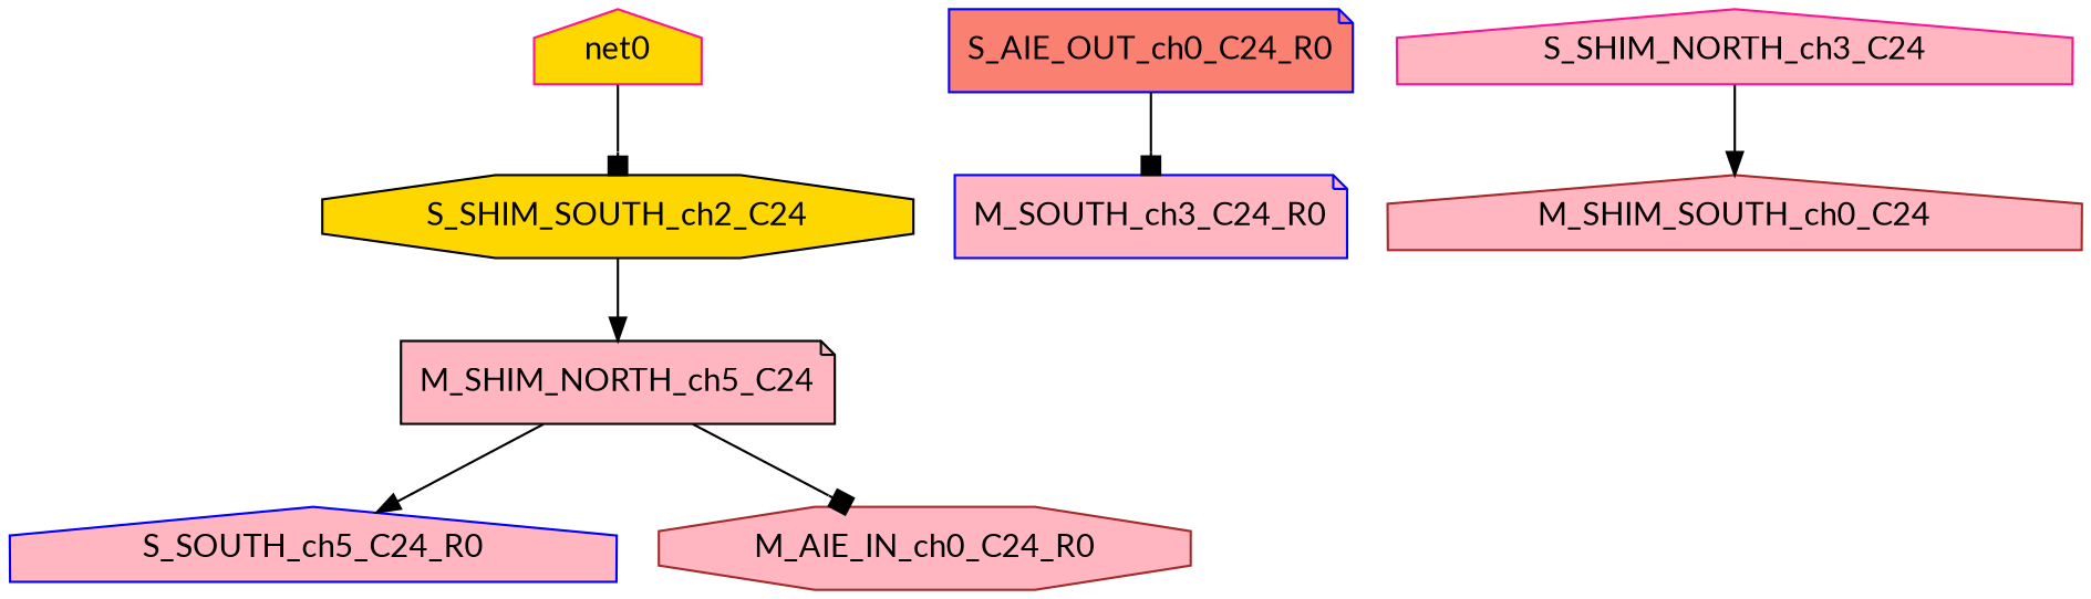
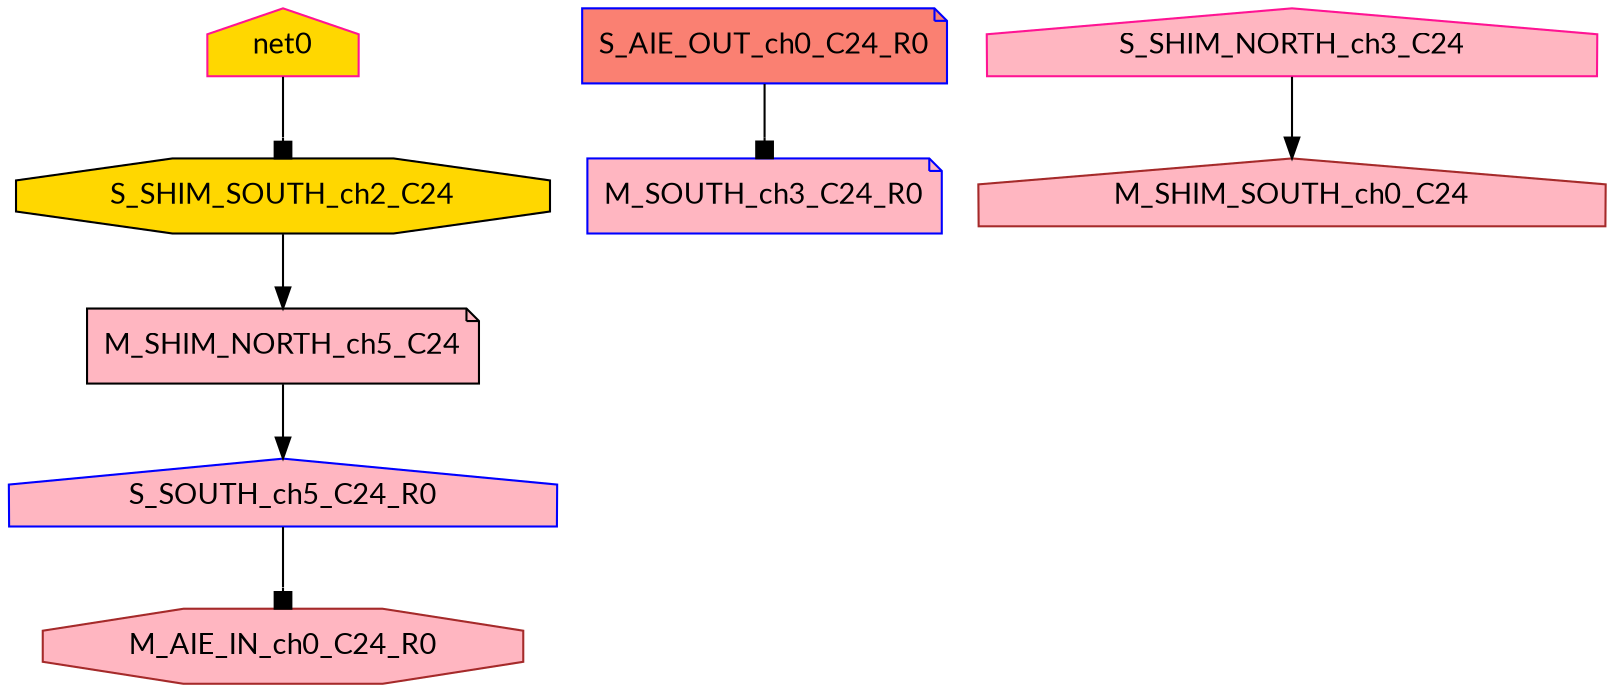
  digraph {
    fontname=Lato
    node [color=blue fillcolor=lightpink fontname=Lato shape=house style=filled]
    edge [arrowhead=normal fontname=Lato]
    S_SHIM_SOUTH_ch2_C24 [color=black fillcolor=gold shape=octagon]
    M_SHIM_NORTH_ch5_C24 [color=black shape=note]
    net0 [color=deeppink fillcolor=gold]
    S_SOUTH_ch5_C24_R0
    M_AIE_IN_ch0_C24_R0 [color=brown shape=octagon]
    S_AIE_OUT_ch0_C24_R0 [fillcolor=salmon shape=note]
    M_SOUTH_ch3_C24_R0 [shape=note]
    S_SHIM_NORTH_ch3_C24 [color=deeppink]
    M_SHIM_SOUTH_ch0_C24 [color=brown]
    S_SHIM_SOUTH_ch2_C24 -> M_SHIM_NORTH_ch5_C24
    M_SHIM_NORTH_ch5_C24 -> S_SOUTH_ch5_C24_R0
    net0 -> S_SHIM_SOUTH_ch2_C24 [arrowhead=box]
-   M_SHIM_NORTH_ch5_C24 -> M_AIE_IN_ch0_C24_R0 [arrowhead=box]
+   S_SOUTH_ch5_C24_R0 -> M_AIE_IN_ch0_C24_R0 [arrowhead=box]
    S_AIE_OUT_ch0_C24_R0 -> M_SOUTH_ch3_C24_R0 [arrowhead=box]
    S_SHIM_NORTH_ch3_C24 -> M_SHIM_SOUTH_ch0_C24
  }
